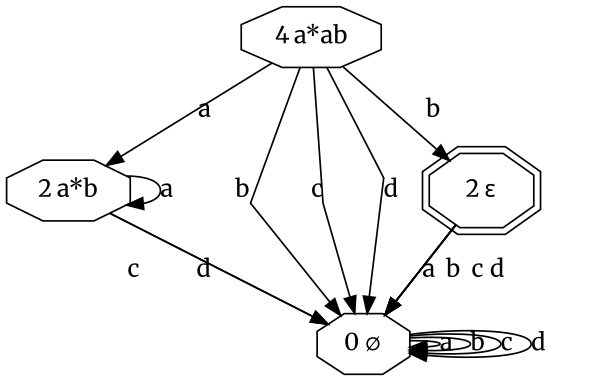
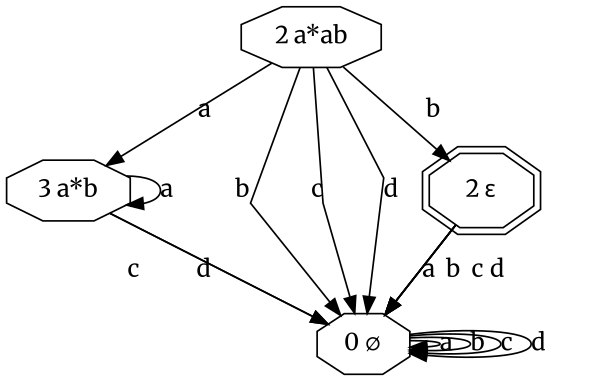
  digraph {
    fontname=Merriweather
    splines=false
    node [fontname=Merriweather shape=octagon]
    edge [fontname=Merriweather]
-   n1 [label="4 a*ab"]
-   n2 [label="2 a*b"]
+   n1 [label="2 a*ab"]
+   n2 [label="3 a*b"]
    n3 [label="0 &#8709;"]
    n4 [label="2 &#949;" shape=doubleoctagon]
    n1 -> n2 [label=a]
    n1 -> n3 [label=b]
    n1 -> n3 [label=c]
    n1 -> n3 [label=d]
    n1 -> n4 [label=b]
    n2 -> n2 [label=a]
    n2 -> n3 [label=c]
    n2 -> n3 [label=d]
    n3 -> n3 [label=a]
    n3 -> n3 [label=b]
    n3 -> n3 [label=c]
    n3 -> n3 [label=d]
    n4 -> n3 [label=a]
    n4 -> n3 [label=b]
    n4 -> n3 [label=c]
    n4 -> n3 [label=d]
  }
